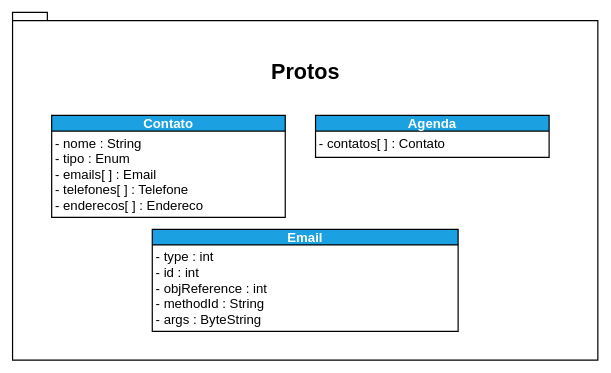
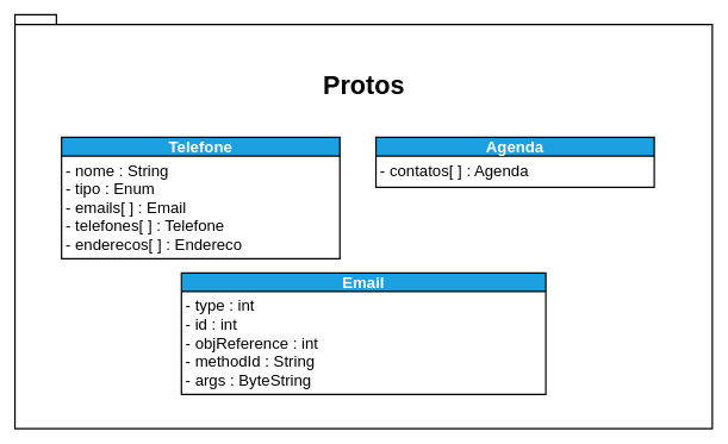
  <mxCell id="0" />
  <mxCell id="1" parent="0" />
  <mxCell id="2" value="&lt;p style=&quot;line-height: 2.6 ; font-size: 36px&quot;&gt;Protos&lt;/p&gt;" style="shape=folder;fontStyle=1;spacingTop=10;tabWidth=40;tabHeight=14;tabPosition=left;html=1;verticalAlign=top;strokeWidth=2;" vertex="1" parent="1"><mxGeometry x="20" y="20" width="976" height="580" as="geometry" /></mxCell>
- <mxCell id="3" value="Contato" style="swimlane;fontStyle=1;align=center;verticalAlign=bottom;childLayout=stackLayout;horizontal=1;startSize=26;horizontalStack=0;resizeParent=1;resizeParentMax=0;resizeLast=0;collapsible=1;marginBottom=0;fontSize=22;strokeColor=#000000;strokeWidth=2;fillColor=#1ba1e2;fontColor=#ffffff;" vertex="1" parent="1"><mxGeometry x="85.24" y="192" width="389.5" height="170" as="geometry" /></mxCell>
+ <mxCell id="3" value="Telefone" style="swimlane;fontStyle=1;align=center;verticalAlign=bottom;childLayout=stackLayout;horizontal=1;startSize=26;horizontalStack=0;resizeParent=1;resizeParentMax=0;resizeLast=0;collapsible=1;marginBottom=0;fontSize=22;strokeColor=#000000;strokeWidth=2;fillColor=#1ba1e2;fontColor=#ffffff;" vertex="1" parent="1"><mxGeometry x="85.24" y="192" width="389.5" height="170" as="geometry" /></mxCell>
  <mxCell id="4" value="- nome : String&#10;- tipo : Enum&#10;- emails[ ] : Email&#10;- telefones[ ] : Telefone&#10;- enderecos[ ] : Endereco" style="text;strokeColor=none;fillColor=none;align=left;verticalAlign=top;spacingLeft=4;spacingRight=4;overflow=hidden;rotatable=0;points=[[0,0.5],[1,0.5]];portConstraint=eastwest;fontSize=22;strokeWidth=2;" vertex="1" parent="3"><mxGeometry y="26" width="389.5" height="144" as="geometry" /></mxCell>
  <mxCell id="5" value="Agenda" style="swimlane;fontStyle=1;align=center;verticalAlign=bottom;childLayout=stackLayout;horizontal=1;startSize=26;horizontalStack=0;resizeParent=1;resizeParentMax=0;resizeLast=0;collapsible=1;marginBottom=0;fontSize=22;strokeColor=#000000;strokeWidth=2;fillColor=#1ba1e2;fontColor=#ffffff;" vertex="1" parent="1"><mxGeometry x="525.24" y="192" width="389.5" height="70" as="geometry" /></mxCell>
- <mxCell id="6" value="- contatos[ ] : Contato" style="text;strokeColor=none;fillColor=none;align=left;verticalAlign=top;spacingLeft=4;spacingRight=4;overflow=hidden;rotatable=0;points=[[0,0.5],[1,0.5]];portConstraint=eastwest;fontSize=22;strokeWidth=2;" vertex="1" parent="5"><mxGeometry y="26" width="389.5" height="44" as="geometry" /></mxCell>
+ <mxCell id="6" value="- contatos[ ] : Agenda" style="text;strokeColor=none;fillColor=none;align=left;verticalAlign=top;spacingLeft=4;spacingRight=4;overflow=hidden;rotatable=0;points=[[0,0.5],[1,0.5]];portConstraint=eastwest;fontSize=22;strokeWidth=2;" vertex="1" parent="5"><mxGeometry y="26" width="389.5" height="44" as="geometry" /></mxCell>
  <mxCell id="7" value="Email" style="swimlane;fontStyle=1;align=center;verticalAlign=bottom;childLayout=stackLayout;horizontal=1;startSize=26;horizontalStack=0;resizeParent=1;resizeParentMax=0;resizeLast=0;collapsible=1;marginBottom=0;fontSize=22;strokeColor=#000000;strokeWidth=2;fillColor=#1ba1e2;fontColor=#ffffff;" vertex="1" parent="1"><mxGeometry x="253" y="382" width="510" height="170" as="geometry" /></mxCell>
  <mxCell id="8" value="- type : int&#10;- id : int&#10;- objReference : int&#10;- methodId : String&#10;- args : ByteString" style="text;strokeColor=none;fillColor=none;align=left;verticalAlign=top;spacingLeft=4;spacingRight=4;overflow=hidden;rotatable=0;points=[[0,0.5],[1,0.5]];portConstraint=eastwest;fontSize=22;strokeWidth=2;" vertex="1" parent="7"><mxGeometry y="26" width="510" height="144" as="geometry" /></mxCell>
